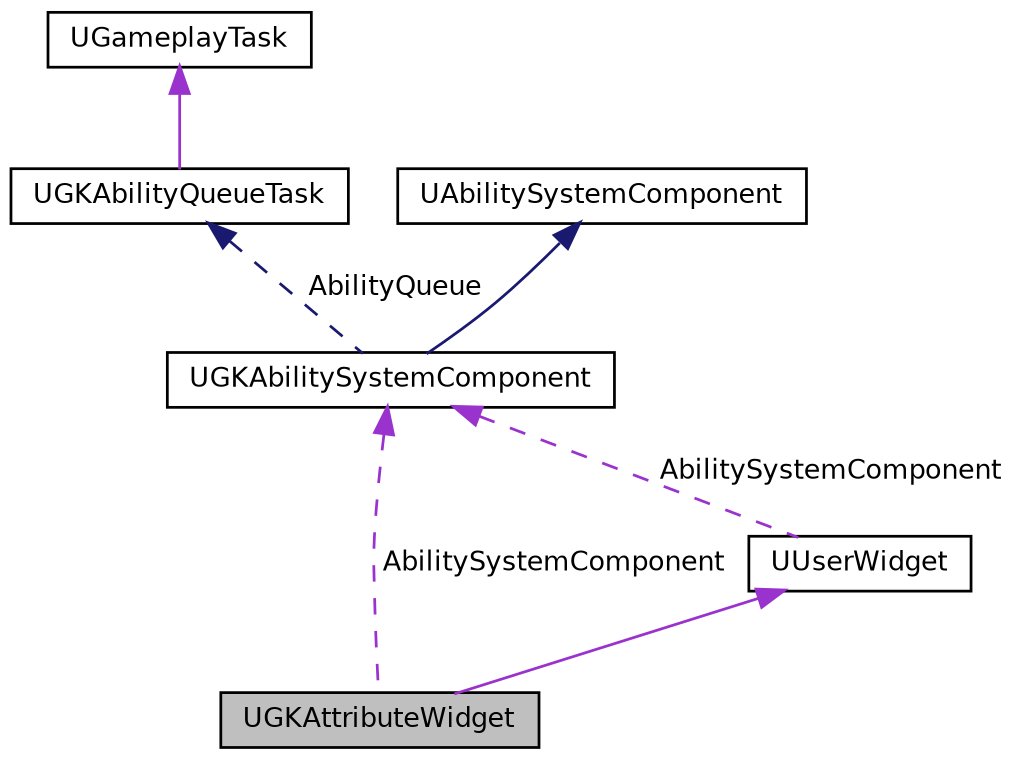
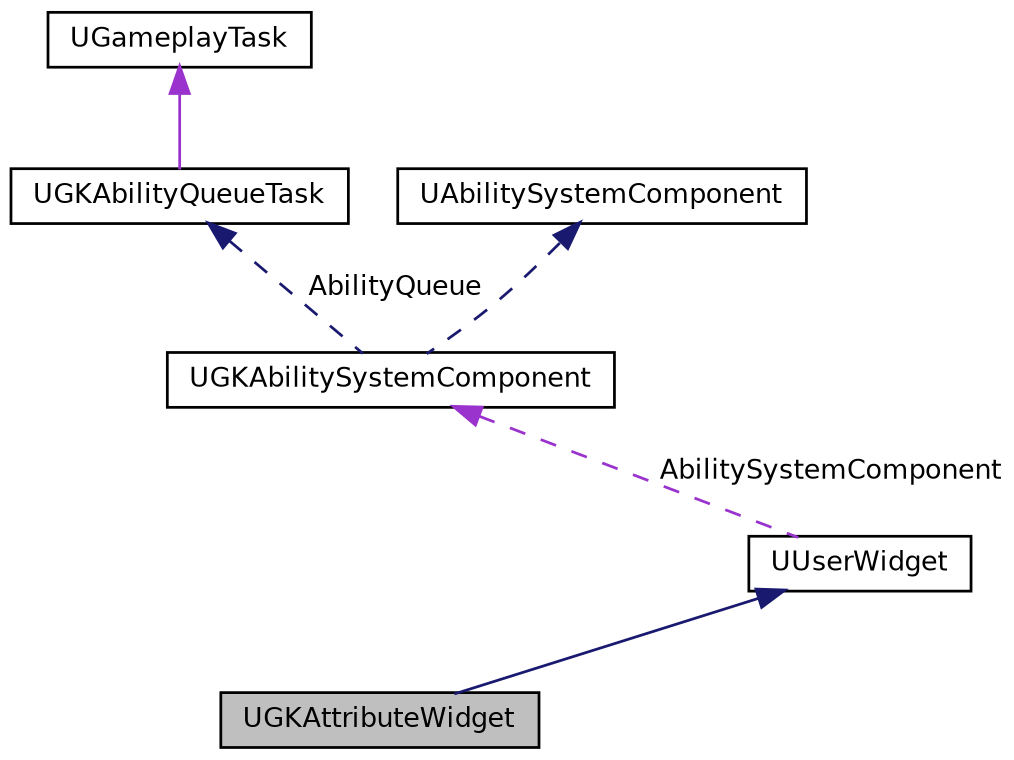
  digraph {
    node [color=black fillcolor=white fontname=Helvetica fontsize=10 shape=record style=filled]
    edge [color=midnightblue dir=back fontname=Helvetica fontsize=10 labelfontname=Helvetica labelfontsize=10 style=solid]
    n1 [fillcolor=grey75 fontcolor=black height=0.2 label=UGKAttributeWidget width=0.4]
    n2 [height=0.2 label=UUserWidget width=0.4]
    n3 [height=0.2 label=UGKAbilitySystemComponent width=0.4]
    n4 [height=0.2 label=UGKAbilityQueueTask width=0.4]
    n5 [height=0.2 label=UAbilitySystemComponent width=0.4]
    n6 [height=0.2 label=UGameplayTask width=0.4]
-   n2 -> n1 [color=darkorchid3]
-   n3 -> n1 [color=darkorchid3 label=" AbilitySystemComponent" style=dashed]
+   n2 -> n1
    n3 -> n2 [color=darkorchid3 label=" AbilitySystemComponent" style=dashed]
    n4 -> n3 [label=" AbilityQueue" style=dashed]
-   n5 -> n3
+   n5 -> n3 [style=dashed]
    n6 -> n4 [color=darkorchid3]
  }
